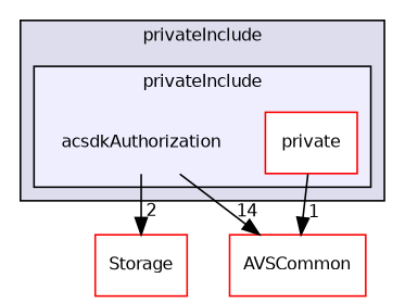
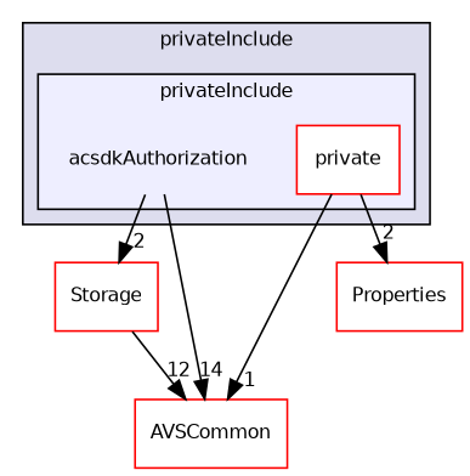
  digraph {
    compound=true
    node [fontname=Helvetica fontsize=10 shape=box color=red fillcolor=white style=filled]
    edge [headlabel=2 labeldistance=1.5 labelfontname=Helvetica labelfontsize=10]
    n1 [label=acsdkAuthorization shape=plaintext color="" fillcolor="" style=""]
    n2 [label=private]
    n3 [label=Storage]
    n4 [label=AVSCommon]
+   n5 [label=Properties]
    subgraph cluster_1 {
      bgcolor="#ddddee"
      fontname=Helvetica
      fontsize=10
      label=privateInclude
      pencolor=black
      subgraph cluster_2 {
        bgcolor="#eeeeff"
        fontname=Helvetica
        fontsize=10
        label=privateInclude
        pencolor=black
        n1
        n2
      }
    }
    n1 -> n3
    n1 -> n4 [headlabel=14]
    n2 -> n4 [headlabel=1]
+   n2 -> n5
+   n3 -> n4 [headlabel=12]
  }
